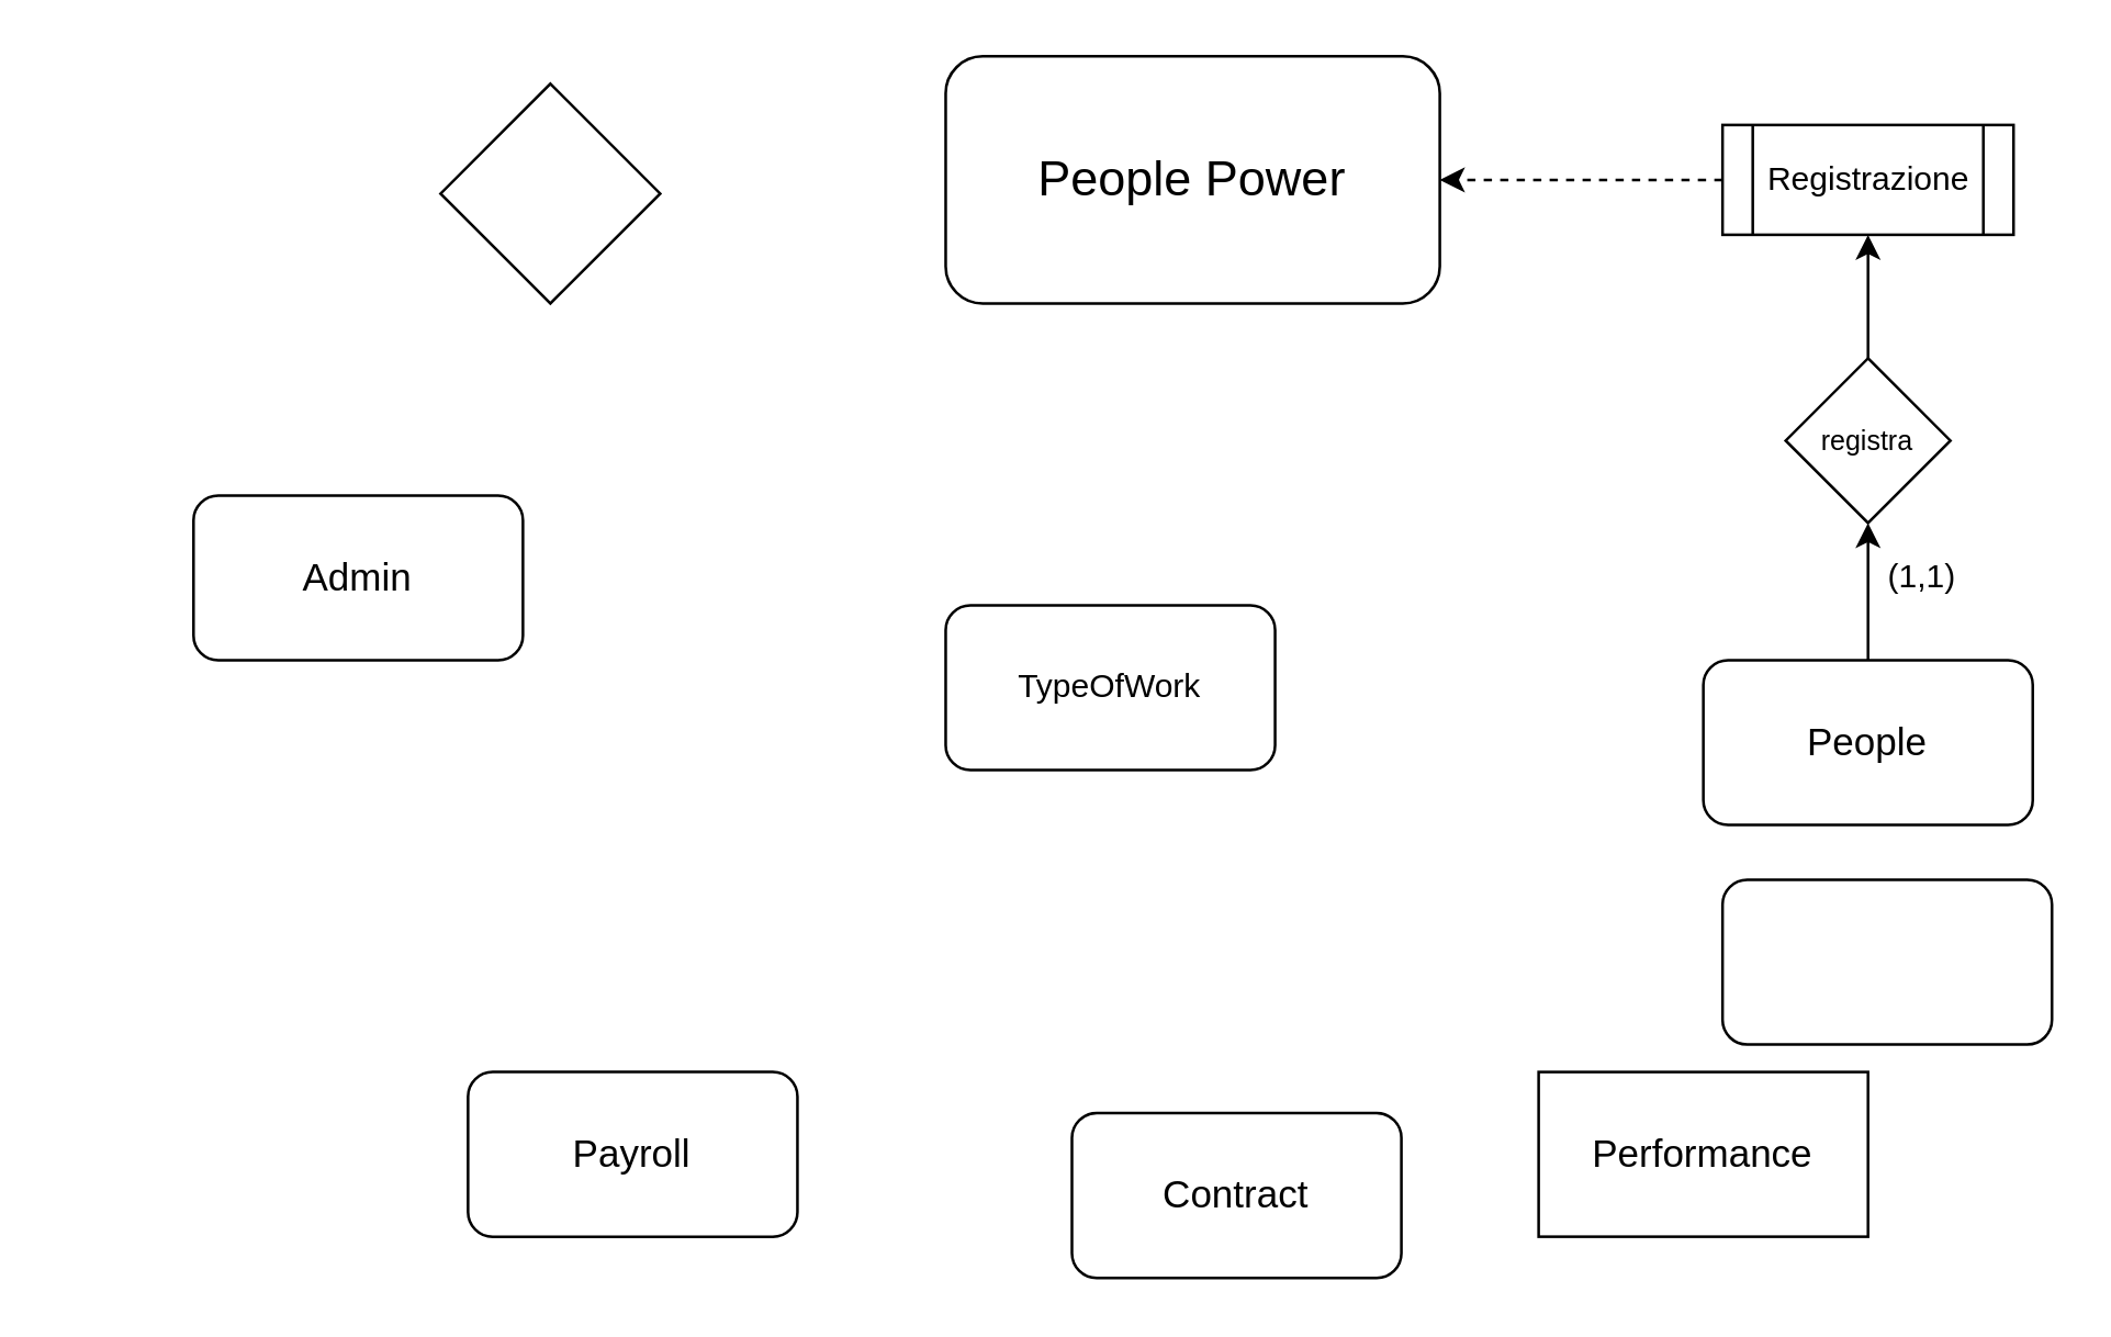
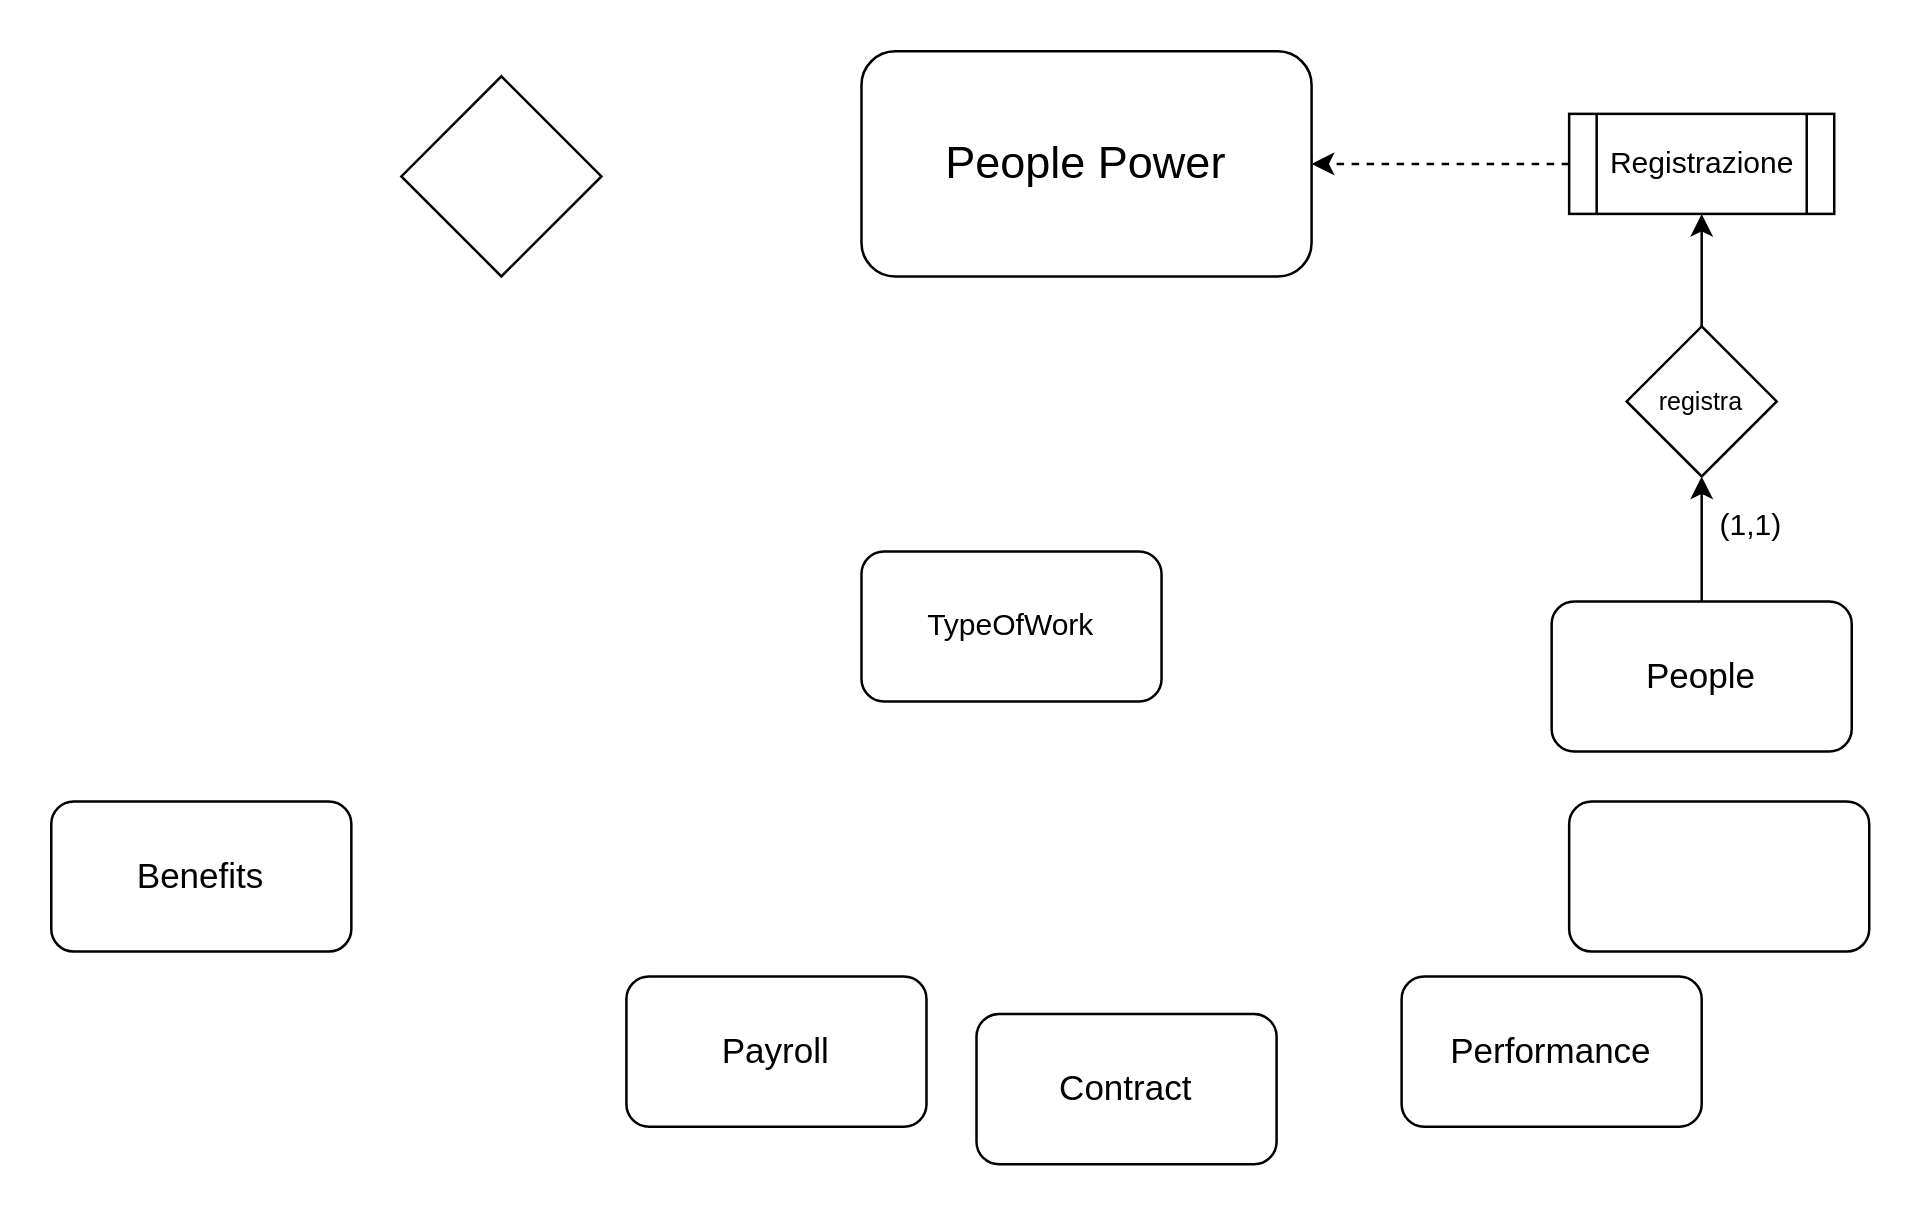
  <mxCell id="0" />
  <mxCell id="1" parent="0" />
  <mxCell id="2" value="&lt;font style=&quot;font-size: 18px;&quot;&gt;People Power&lt;/font&gt;" style="rounded=1;whiteSpace=wrap;html=1;" vertex="1" parent="1"><mxGeometry x="344" y="20" width="180" height="90" as="geometry" /></mxCell>
  <mxCell id="3" value="" style="rhombus;whiteSpace=wrap;html=1;" vertex="1" parent="1"><mxGeometry x="160" y="30" width="80" height="80" as="geometry" /></mxCell>
  <mxCell id="4" value="&lt;font style=&quot;font-size: 14px;&quot;&gt;People&lt;/font&gt;" style="rounded=1;whiteSpace=wrap;html=1;" vertex="1" parent="1"><mxGeometry x="620" y="240" width="120" height="60" as="geometry" /></mxCell>
- <mxCell id="5" value="&lt;font style=&quot;font-size: 14px;&quot;&gt;Admin&lt;/font&gt;" style="rounded=1;whiteSpace=wrap;html=1;" vertex="1" parent="1"><mxGeometry x="70" y="180" width="120" height="60" as="geometry" /></mxCell>
  <mxCell id="6" value="&lt;font style=&quot;font-size: 14px;&quot;&gt;Contract&lt;/font&gt;" style="rounded=1;whiteSpace=wrap;html=1;" vertex="1" parent="1"><mxGeometry x="390" y="405" width="120" height="60" as="geometry" /></mxCell>
- <mxCell id="7" value="&lt;font style=&quot;font-size: 14px;&quot;&gt;Payroll&lt;/font&gt;" style="rounded=1;whiteSpace=wrap;html=1;" vertex="1" parent="1"><mxGeometry x="170" y="390" width="120" height="60" as="geometry" /></mxCell>
+ <mxCell id="7" value="&lt;font style=&quot;font-size: 14px;&quot;&gt;Payroll&lt;/font&gt;" style="rounded=1;whiteSpace=wrap;html=1;" vertex="1" parent="1"><mxGeometry x="250" y="390" width="120" height="60" as="geometry" /></mxCell>
+ <mxCell id="8" value="&lt;font style=&quot;font-size: 14px;&quot;&gt;Benefits&lt;/font&gt;" style="rounded=1;whiteSpace=wrap;html=1;" vertex="1" parent="1"><mxGeometry y="320" width="120" height="60" as="geometry" x="20" /></mxCell>
  <mxCell id="9" value="TypeOfWork" style="rounded=1;whiteSpace=wrap;html=1;" vertex="1" parent="1"><mxGeometry x="344" y="220" width="120" height="60" as="geometry" /></mxCell>
- <mxCell id="10" value="&lt;font style=&quot;font-size: 14px;&quot;&gt;Performance&lt;/font&gt;" style="whiteSpace=wrap;html=1;rounded=0;" vertex="1" parent="1"><mxGeometry x="560" y="390" width="120" height="60" as="geometry" /></mxCell>
+ <mxCell id="10" value="&lt;font style=&quot;font-size: 14px;&quot;&gt;Performance&lt;/font&gt;" style="rounded=1;whiteSpace=wrap;html=1;" vertex="1" parent="1"><mxGeometry x="560" y="390" width="120" height="60" as="geometry" /></mxCell>
  <mxCell id="11" value="&lt;font style=&quot;font-size: 10px;&quot;&gt;registra&lt;/font&gt;" style="rhombus;whiteSpace=wrap;html=1;" vertex="1" parent="1"><mxGeometry x="650" y="130" width="60" height="60" as="geometry" /></mxCell>
  <mxCell id="12" value="" style="rounded=1;whiteSpace=wrap;html=1;" vertex="1" parent="1"><mxGeometry x="627" y="320" width="120" height="60" as="geometry" /></mxCell>
  <mxCell id="13" value="&lt;font style=&quot;font-size: 12px;&quot;&gt;Registrazione&lt;/font&gt;" style="shape=process;whiteSpace=wrap;html=1;backgroundOutline=1;" vertex="1" parent="1"><mxGeometry x="627" y="45" width="106" height="40" as="geometry" /></mxCell>
  <mxCell id="14" value="" style="endArrow=classic;html=1;rounded=0;exitX=0.5;exitY=0;exitDx=0;exitDy=0;" edge="1" parent="1" source="4"><mxGeometry width="50" height="50" relative="1" as="geometry"><mxPoint x="679" y="160" as="sourcePoint" /><mxPoint x="680" y="190" as="targetPoint" /></mxGeometry></mxCell>
  <mxCell id="15" value="" style="endArrow=classic;html=1;rounded=0;entryX=1;entryY=0.5;entryDx=0;entryDy=0;exitX=0;exitY=0.5;exitDx=0;exitDy=0;dashed=1;" edge="1" parent="1" source="13" target="2"><mxGeometry width="50" height="50" relative="1" as="geometry"><mxPoint x="627" y="70" as="sourcePoint" /><mxPoint x="527" y="100" as="targetPoint" /><Array as="points" /></mxGeometry></mxCell>
  <mxCell id="16" value="" style="endArrow=classic;html=1;rounded=0;entryX=0.5;entryY=1;entryDx=0;entryDy=0;" edge="1" parent="1" target="13"><mxGeometry width="50" height="50" relative="1" as="geometry"><mxPoint x="680" y="130" as="sourcePoint" /><mxPoint x="680" y="100" as="targetPoint" /></mxGeometry></mxCell>
  <mxCell id="17" value="(1,1)" style="text;html=1;strokeColor=none;fillColor=none;align=center;verticalAlign=middle;whiteSpace=wrap;rounded=0;" vertex="1" parent="1"><mxGeometry x="670" y="195" width="60" height="30" as="geometry" /></mxCell>
